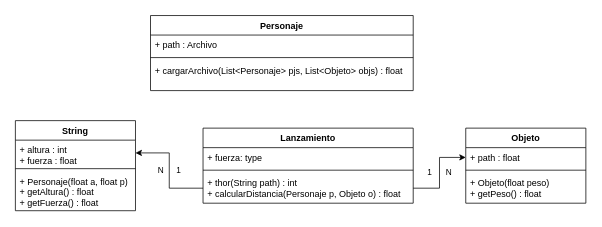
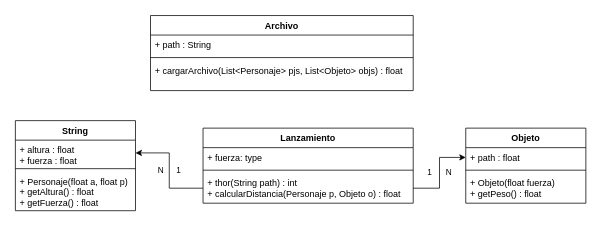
  <mxCell id="0" />
  <mxCell id="1" parent="0" />
  <mxCell id="2" value="String" style="swimlane;fontStyle=1;align=center;verticalAlign=top;childLayout=stackLayout;horizontal=1;startSize=26;horizontalStack=0;resizeParent=1;resizeParentMax=0;resizeLast=0;collapsible=1;marginBottom=0;" vertex="1" parent="1"><mxGeometry x="20" y="160" width="160" height="120" as="geometry" /></mxCell>
- <mxCell id="3" value="+ altura : int&#10;+ fuerza : float&#10;" style="text;strokeColor=none;fillColor=none;align=left;verticalAlign=top;spacingLeft=4;spacingRight=4;overflow=hidden;rotatable=0;points=[[0,0.5],[1,0.5]];portConstraint=eastwest;" vertex="1" parent="2"><mxGeometry y="26" width="160" height="34" as="geometry" /></mxCell>
+ <mxCell id="3" value="+ altura : float&#10;+ fuerza : float&#10;" style="text;strokeColor=none;fillColor=none;align=left;verticalAlign=top;spacingLeft=4;spacingRight=4;overflow=hidden;rotatable=0;points=[[0,0.5],[1,0.5]];portConstraint=eastwest;" vertex="1" parent="2"><mxGeometry y="26" width="160" height="34" as="geometry" /></mxCell>
  <mxCell id="4" value="" style="line;strokeWidth=1;fillColor=none;align=left;verticalAlign=middle;spacingTop=-1;spacingLeft=3;spacingRight=3;rotatable=0;labelPosition=right;points=[];portConstraint=eastwest;strokeColor=inherit;" vertex="1" parent="2"><mxGeometry y="60" width="160" height="8" as="geometry" /></mxCell>
  <mxCell id="5" value="+ Personaje(float a, float p)&#10;+ getAltura() : float&#10;+ getFuerza() : float&#10;" style="text;strokeColor=none;fillColor=none;align=left;verticalAlign=top;spacingLeft=4;spacingRight=4;overflow=hidden;rotatable=0;points=[[0,0.5],[1,0.5]];portConstraint=eastwest;" vertex="1" parent="2"><mxGeometry y="68" width="160" height="52" as="geometry" /></mxCell>
  <mxCell id="6" value="Objeto" style="swimlane;fontStyle=1;align=center;verticalAlign=top;childLayout=stackLayout;horizontal=1;startSize=26;horizontalStack=0;resizeParent=1;resizeParentMax=0;resizeLast=0;collapsible=1;marginBottom=0;" vertex="1" parent="1"><mxGeometry x="620" y="170" width="160" height="100" as="geometry" /></mxCell>
  <mxCell id="7" value="+ path : float" style="text;strokeColor=none;fillColor=none;align=left;verticalAlign=top;spacingLeft=4;spacingRight=4;overflow=hidden;rotatable=0;points=[[0,0.5],[1,0.5]];portConstraint=eastwest;" vertex="1" parent="6"><mxGeometry y="26" width="160" height="26" as="geometry" /></mxCell>
  <mxCell id="8" value="" style="line;strokeWidth=1;fillColor=none;align=left;verticalAlign=middle;spacingTop=-1;spacingLeft=3;spacingRight=3;rotatable=0;labelPosition=right;points=[];portConstraint=eastwest;strokeColor=inherit;" vertex="1" parent="6"><mxGeometry y="52" width="160" height="8" as="geometry" /></mxCell>
- <mxCell id="9" value="+ Objeto(float peso)&#10;+ getPeso() : float&#10;" style="text;strokeColor=none;fillColor=none;align=left;verticalAlign=top;spacingLeft=4;spacingRight=4;overflow=hidden;rotatable=0;points=[[0,0.5],[1,0.5]];portConstraint=eastwest;" vertex="1" parent="6"><mxGeometry y="60" width="160" height="40" as="geometry" /></mxCell>
+ <mxCell id="9" value="+ Objeto(float fuerza)&#10;+ getPeso() : float&#10;" style="text;strokeColor=none;fillColor=none;align=left;verticalAlign=top;spacingLeft=4;spacingRight=4;overflow=hidden;rotatable=0;points=[[0,0.5],[1,0.5]];portConstraint=eastwest;" vertex="1" parent="6"><mxGeometry y="60" width="160" height="40" as="geometry" /></mxCell>
  <mxCell id="10" value="Lanzamiento" style="swimlane;fontStyle=1;align=center;verticalAlign=top;childLayout=stackLayout;horizontal=1;startSize=26;horizontalStack=0;resizeParent=1;resizeParentMax=0;resizeLast=0;collapsible=1;marginBottom=0;" vertex="1" parent="1"><mxGeometry x="270" y="170" width="280" height="100" as="geometry" /></mxCell>
  <mxCell id="11" value="+ fuerza: type" style="text;strokeColor=none;fillColor=none;align=left;verticalAlign=top;spacingLeft=4;spacingRight=4;overflow=hidden;rotatable=0;points=[[0,0.5],[1,0.5]];portConstraint=eastwest;" vertex="1" parent="10"><mxGeometry y="26" width="280" height="26" as="geometry" /></mxCell>
  <mxCell id="12" value="" style="line;strokeWidth=1;fillColor=none;align=left;verticalAlign=middle;spacingTop=-1;spacingLeft=3;spacingRight=3;rotatable=0;labelPosition=right;points=[];portConstraint=eastwest;strokeColor=inherit;" vertex="1" parent="10"><mxGeometry y="52" width="280" height="8" as="geometry" /></mxCell>
  <mxCell id="13" value="+ thor(String path) : int&#10;+ calcularDistancia(Personaje p, Objeto o) : float&#10;" style="text;strokeColor=none;fillColor=none;align=left;verticalAlign=top;spacingLeft=4;spacingRight=4;overflow=hidden;rotatable=0;points=[[0,0.5],[1,0.5]];portConstraint=eastwest;" vertex="1" parent="10"><mxGeometry y="60" width="280" height="40" as="geometry" /></mxCell>
  <mxCell id="14" value="1&lt;span style=&quot;white-space: pre;&quot;&gt;&#09;&lt;/span&gt;N" style="edgeStyle=orthogonalEdgeStyle;rounded=0;orthogonalLoop=1;jettySize=auto;html=1;labelBackgroundColor=none;" edge="1" parent="1" source="13" target="7"><mxGeometry relative="1" as="geometry" /></mxCell>
  <mxCell id="15" value="N&lt;span style=&quot;white-space: pre;&quot;&gt;&#09;&lt;/span&gt;1" style="edgeStyle=orthogonalEdgeStyle;rounded=0;orthogonalLoop=1;jettySize=auto;html=1;labelBackgroundColor=none;" edge="1" parent="1" source="13" target="3"><mxGeometry relative="1" as="geometry" /></mxCell>
- <mxCell id="16" value="Personaje" style="swimlane;fontStyle=1;align=center;verticalAlign=top;childLayout=stackLayout;horizontal=1;startSize=26;horizontalStack=0;resizeParent=1;resizeParentMax=0;resizeLast=0;collapsible=1;marginBottom=0;" vertex="1" parent="1"><mxGeometry x="200" y="20" width="350" height="100" as="geometry" /></mxCell>
- <mxCell id="17" value="+ path : Archivo" style="text;strokeColor=none;fillColor=none;align=left;verticalAlign=top;spacingLeft=4;spacingRight=4;overflow=hidden;rotatable=0;points=[[0,0.5],[1,0.5]];portConstraint=eastwest;" vertex="1" parent="16"><mxGeometry y="26" width="350" height="26" as="geometry" /></mxCell>
+ <mxCell id="16" value="Archivo" style="swimlane;fontStyle=1;align=center;verticalAlign=top;childLayout=stackLayout;horizontal=1;startSize=26;horizontalStack=0;resizeParent=1;resizeParentMax=0;resizeLast=0;collapsible=1;marginBottom=0;" vertex="1" parent="1"><mxGeometry x="200" y="20" width="350" height="100" as="geometry" /></mxCell>
+ <mxCell id="17" value="+ path : String" style="text;strokeColor=none;fillColor=none;align=left;verticalAlign=top;spacingLeft=4;spacingRight=4;overflow=hidden;rotatable=0;points=[[0,0.5],[1,0.5]];portConstraint=eastwest;" vertex="1" parent="16"><mxGeometry y="26" width="350" height="26" as="geometry" /></mxCell>
  <mxCell id="18" value="" style="line;strokeWidth=1;fillColor=none;align=left;verticalAlign=middle;spacingTop=-1;spacingLeft=3;spacingRight=3;rotatable=0;labelPosition=right;points=[];portConstraint=eastwest;strokeColor=inherit;" vertex="1" parent="16"><mxGeometry y="52" width="350" height="8" as="geometry" /></mxCell>
  <mxCell id="19" value="+ cargarArchivo(List&lt;Personaje&gt; pjs, List&lt;Objeto&gt; objs) : float" style="text;strokeColor=none;fillColor=none;align=left;verticalAlign=top;spacingLeft=4;spacingRight=4;overflow=hidden;rotatable=0;points=[[0,0.5],[1,0.5]];portConstraint=eastwest;" vertex="1" parent="16"><mxGeometry y="60" width="350" height="40" as="geometry" /></mxCell>
